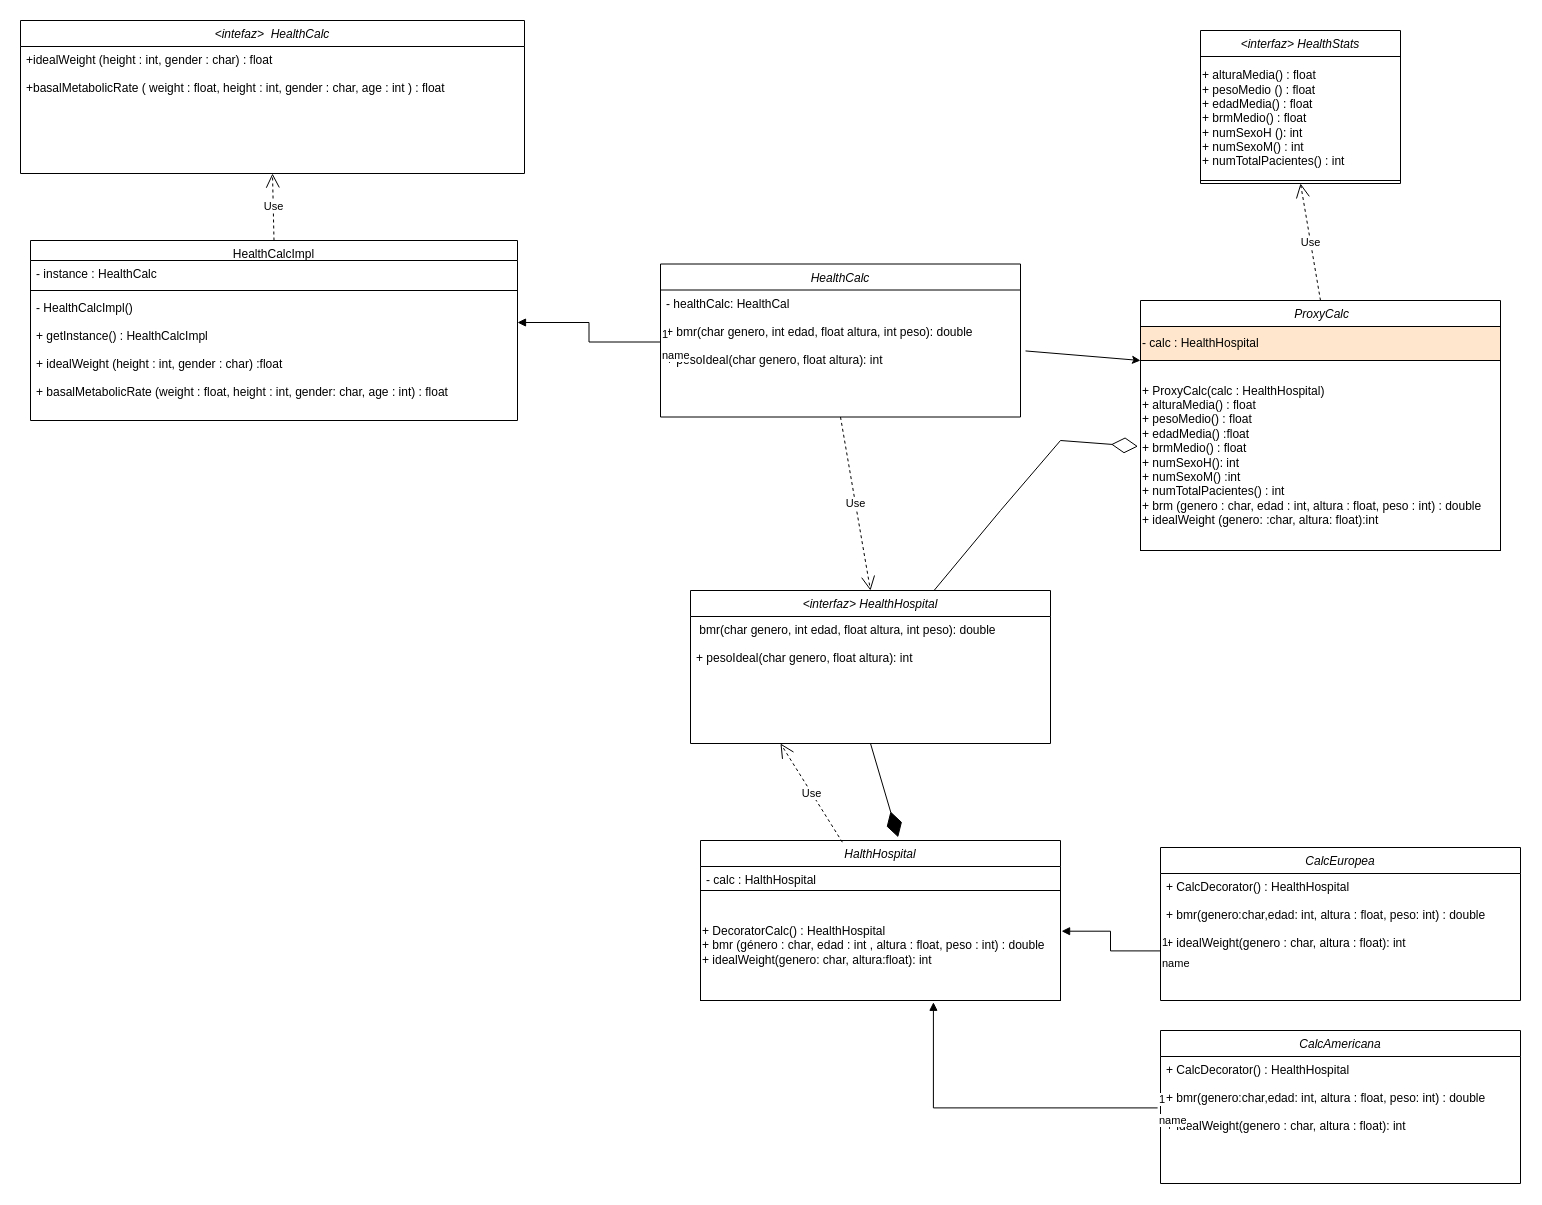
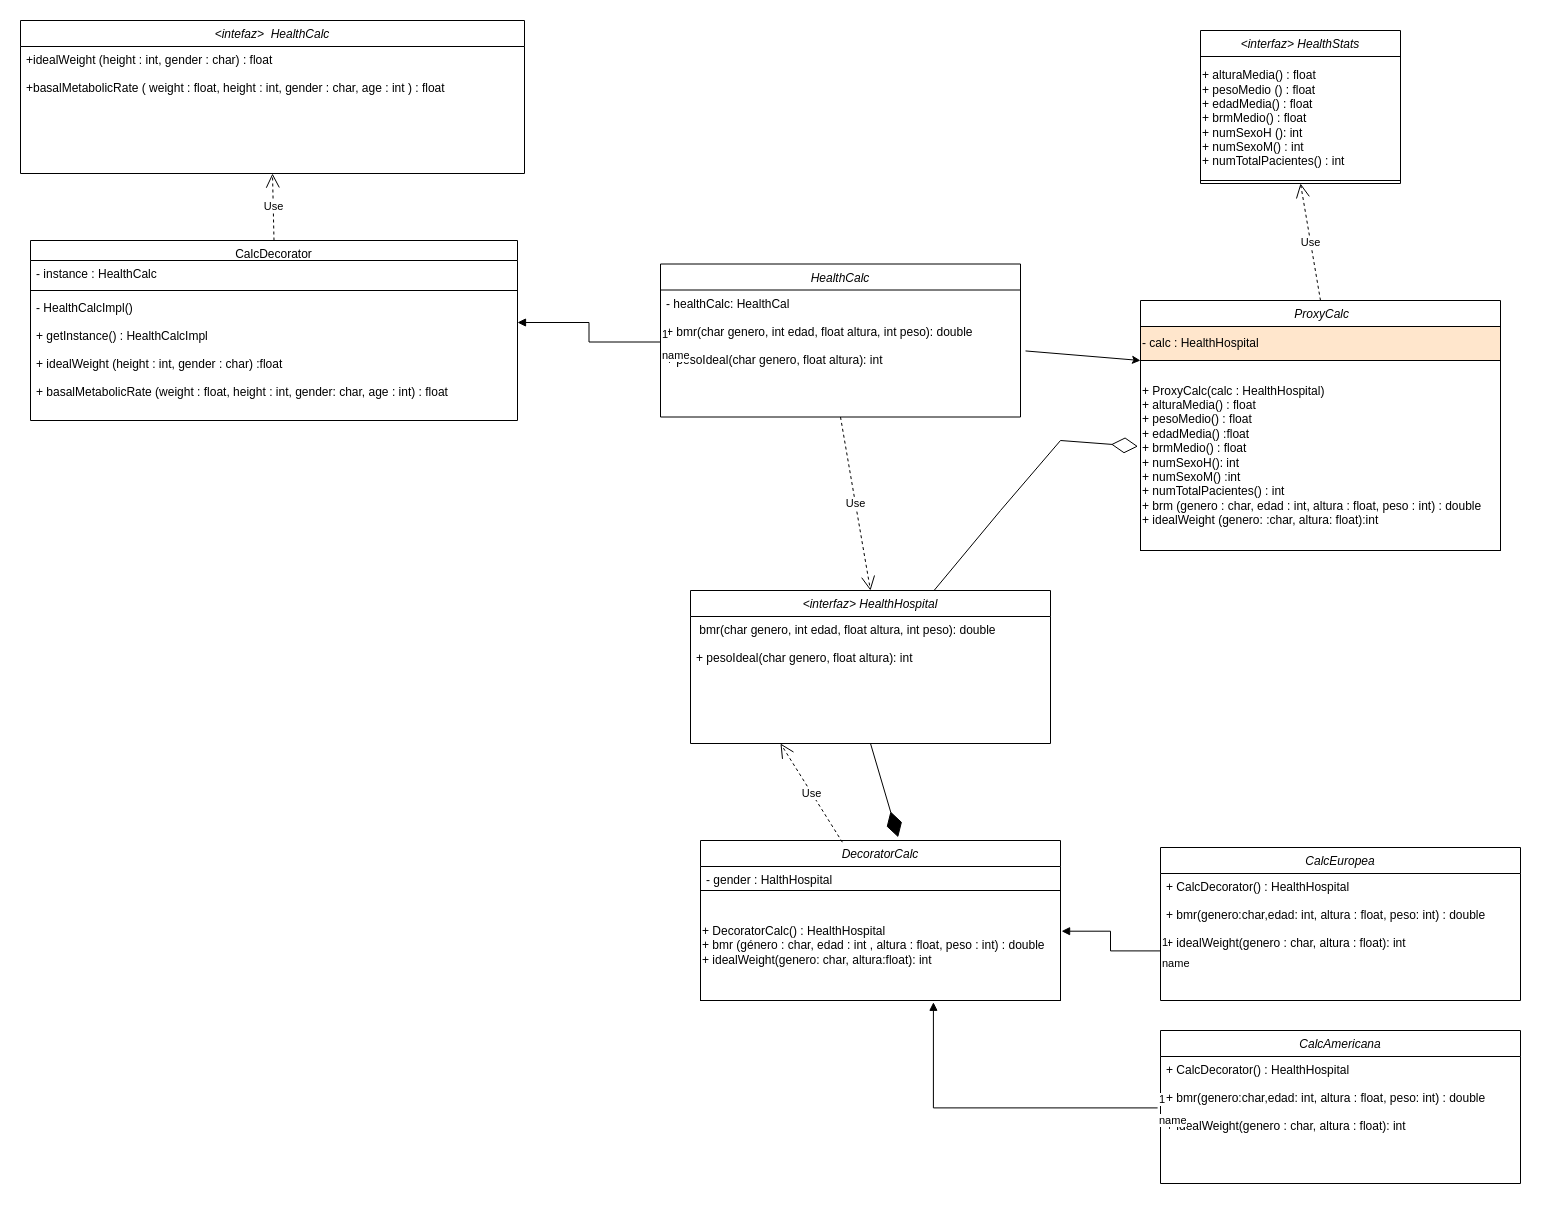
  <mxCell id="0" />
  <mxCell id="1" parent="0" />
  <mxCell id="2" value="&lt;intefaz&gt;  HealthCalc&#10;&#10;&#10;" style="swimlane;fontStyle=2;align=center;verticalAlign=top;childLayout=stackLayout;horizontal=1;startSize=26;horizontalStack=0;resizeParent=1;resizeLast=0;collapsible=1;marginBottom=0;rounded=0;shadow=0;strokeWidth=1;" parent="1" vertex="1"><mxGeometry x="20" y="20" width="504" height="153" as="geometry"><mxRectangle x="140" y="70" width="160" height="26" as="alternateBounds" /></mxGeometry></mxCell>
  <mxCell id="3" value="+idealWeight (height : int, gender : char) : float &#10;&#10;+basalMetabolicRate ( weight : float, height : int, gender : char, age : int ) : float" style="text;align=left;verticalAlign=top;spacingLeft=4;spacingRight=4;overflow=hidden;rotatable=0;points=[[0,0.5],[1,0.5]];portConstraint=eastwest;" parent="2" vertex="1"><mxGeometry y="26" width="504" height="60" as="geometry" /></mxCell>
- <mxCell id="4" value="HealthCalcImpl" style="swimlane;fontStyle=0;align=center;verticalAlign=top;childLayout=stackLayout;horizontal=1;startSize=20;horizontalStack=0;resizeParent=1;resizeLast=0;collapsible=1;marginBottom=0;rounded=0;shadow=0;strokeWidth=1;" parent="1" vertex="1"><mxGeometry x="30" y="240" width="487" height="180" as="geometry"><mxRectangle x="130" y="380" width="160" height="26" as="alternateBounds" /></mxGeometry></mxCell>
+ <mxCell id="4" value="CalcDecorator" style="swimlane;fontStyle=0;align=center;verticalAlign=top;childLayout=stackLayout;horizontal=1;startSize=20;horizontalStack=0;resizeParent=1;resizeLast=0;collapsible=1;marginBottom=0;rounded=0;shadow=0;strokeWidth=1;" parent="1" vertex="1"><mxGeometry x="30" y="240" width="487" height="180" as="geometry"><mxRectangle x="130" y="380" width="160" height="26" as="alternateBounds" /></mxGeometry></mxCell>
  <mxCell id="5" value="- instance : HealthCalc" style="text;align=left;verticalAlign=top;spacingLeft=4;spacingRight=4;overflow=hidden;rotatable=0;points=[[0,0.5],[1,0.5]];portConstraint=eastwest;" parent="4" vertex="1"><mxGeometry y="20" width="487" height="26" as="geometry" /></mxCell>
  <mxCell id="6" value="" style="line;html=1;strokeWidth=1;align=left;verticalAlign=middle;spacingTop=-1;spacingLeft=3;spacingRight=3;rotatable=0;labelPosition=right;points=[];portConstraint=eastwest;" parent="4" vertex="1"><mxGeometry y="46" width="487" height="8" as="geometry" /></mxCell>
  <mxCell id="7" value="- HealthCalcImpl()&#10;&#10;+ getInstance() : HealthCalcImpl&#10;" style="text;align=left;verticalAlign=top;spacingLeft=4;spacingRight=4;overflow=hidden;rotatable=0;points=[[0,0.5],[1,0.5]];portConstraint=eastwest;fontStyle=0" parent="4" vertex="1"><mxGeometry y="54" width="487" height="56" as="geometry" /></mxCell>
  <mxCell id="8" value="+ idealWeight (height : int, gender : char) :float&#10;&#10;+ basalMetabolicRate (weight : float, height : int, gender: char, age : int) : float&#10;&#10;" style="text;align=left;verticalAlign=top;spacingLeft=4;spacingRight=4;overflow=hidden;rotatable=0;points=[[0,0.5],[1,0.5]];portConstraint=eastwest;" parent="4" vertex="1"><mxGeometry y="110" width="487" height="54" as="geometry" /></mxCell>
  <mxCell id="9" value="&lt;interfaz&gt; HealthHospital" style="swimlane;fontStyle=2;align=center;verticalAlign=top;childLayout=stackLayout;horizontal=1;startSize=26;horizontalStack=0;resizeParent=1;resizeLast=0;collapsible=1;marginBottom=0;rounded=0;shadow=0;strokeWidth=1;" vertex="1" parent="1"><mxGeometry x="690" y="590" width="360" height="153" as="geometry"><mxRectangle x="140" y="70" width="160" height="26" as="alternateBounds" /></mxGeometry></mxCell>
  <mxCell id="10" value=" bmr(char genero, int edad, float altura, int peso): double &#10;&#10;+ pesoIdeal(char genero, float altura): int " style="text;align=left;verticalAlign=top;spacingLeft=4;spacingRight=4;overflow=hidden;rotatable=0;points=[[0,0.5],[1,0.5]];portConstraint=eastwest;" vertex="1" parent="9"><mxGeometry y="26" width="360" height="60" as="geometry" /></mxCell>
  <mxCell id="11" value="HealthCalc" style="swimlane;fontStyle=2;align=center;verticalAlign=top;childLayout=stackLayout;horizontal=1;startSize=26;horizontalStack=0;resizeParent=1;resizeLast=0;collapsible=1;marginBottom=0;rounded=0;shadow=0;strokeWidth=1;" vertex="1" parent="1"><mxGeometry x="660" y="263.5" width="360" height="153" as="geometry"><mxRectangle x="140" y="70" width="160" height="26" as="alternateBounds" /></mxGeometry></mxCell>
  <mxCell id="12" value="- healthCalc: HealthCal&#10;&#10;+ bmr(char genero, int edad, float altura, int peso): double &#10;&#10;+ pesoIdeal(char genero, float altura): int &#10;" style="text;align=left;verticalAlign=top;spacingLeft=4;spacingRight=4;overflow=hidden;rotatable=0;points=[[0,0.5],[1,0.5]];portConstraint=eastwest;" vertex="1" parent="11"><mxGeometry y="26" width="360" height="104" as="geometry" /></mxCell>
  <mxCell id="13" style="edgeStyle=none;rounded=0;orthogonalLoop=1;jettySize=auto;html=1;entryX=0.5;entryY=0;entryDx=0;entryDy=0;" edge="1" parent="1" source="4" target="4"><mxGeometry relative="1" as="geometry" /></mxCell>
  <mxCell id="14" value="Use" style="endArrow=open;endSize=12;dashed=1;html=1;rounded=0;entryX=0.5;entryY=1;entryDx=0;entryDy=0;exitX=0.5;exitY=0;exitDx=0;exitDy=0;" edge="1" parent="1" source="4" target="2"><mxGeometry width="160" relative="1" as="geometry"><mxPoint x="490" y="350" as="sourcePoint" /><mxPoint x="650" y="350" as="targetPoint" /></mxGeometry></mxCell>
  <mxCell id="15" value="name" style="endArrow=block;endFill=1;html=1;edgeStyle=orthogonalEdgeStyle;align=left;verticalAlign=top;rounded=0;entryX=1;entryY=0.5;entryDx=0;entryDy=0;exitX=0;exitY=0.5;exitDx=0;exitDy=0;" edge="1" parent="1" source="12" target="7"><mxGeometry x="-1" relative="1" as="geometry"><mxPoint x="500" y="470" as="sourcePoint" /><mxPoint x="660" y="470" as="targetPoint" /></mxGeometry></mxCell>
  <mxCell id="16" value="1" style="edgeLabel;resizable=0;html=1;align=left;verticalAlign=bottom;" connectable="0" vertex="1" parent="15"><mxGeometry x="-1" relative="1" as="geometry" /></mxCell>
  <mxCell id="17" value="Use" style="endArrow=open;endSize=12;dashed=1;html=1;rounded=0;exitX=0.5;exitY=1;exitDx=0;exitDy=0;entryX=0.5;entryY=0;entryDx=0;entryDy=0;" edge="1" parent="1" source="11" target="9"><mxGeometry width="160" relative="1" as="geometry"><mxPoint x="800" y="580" as="sourcePoint" /><mxPoint x="760" y="430" as="targetPoint" /></mxGeometry></mxCell>
  <mxCell id="18" value="&lt;interfaz&gt; HealthStats" style="swimlane;fontStyle=2;align=center;verticalAlign=top;childLayout=stackLayout;horizontal=1;startSize=26;horizontalStack=0;resizeParent=1;resizeLast=0;collapsible=1;marginBottom=0;rounded=0;shadow=0;strokeWidth=1;" vertex="1" parent="1"><mxGeometry x="1200" y="30" width="200" height="153" as="geometry"><mxRectangle x="140" y="70" width="160" height="26" as="alternateBounds" /></mxGeometry></mxCell>
  <mxCell id="19" value="+ alturaMedia() : float&lt;div&gt;+ pesoMedio () : float&lt;/div&gt;&lt;div&gt;+ edadMedia() : float&lt;/div&gt;&lt;div&gt;+ brmMedio() : float&lt;/div&gt;&lt;div&gt;+ numSexoH (): int&lt;/div&gt;&lt;div&gt;+ numSexoM() : int&lt;/div&gt;&lt;div&gt;+ numTotalPacientes() : int&lt;/div&gt;" style="whiteSpace=wrap;html=1;align=left;" vertex="1" parent="18"><mxGeometry y="26" width="200" height="124" as="geometry" /></mxCell>
  <mxCell id="20" value="Use" style="endArrow=open;endSize=12;dashed=1;html=1;rounded=0;entryX=0.5;entryY=1;entryDx=0;entryDy=0;exitX=0.5;exitY=0;exitDx=0;exitDy=0;" edge="1" parent="1" source="21" target="18"><mxGeometry width="160" relative="1" as="geometry"><mxPoint x="1080" y="380" as="sourcePoint" /><mxPoint x="1240" y="380" as="targetPoint" /></mxGeometry></mxCell>
  <mxCell id="21" value=" ProxyCalc" style="swimlane;fontStyle=2;align=center;verticalAlign=top;childLayout=stackLayout;horizontal=1;startSize=26;horizontalStack=0;resizeParent=1;resizeLast=0;collapsible=1;marginBottom=0;rounded=0;shadow=0;strokeWidth=1;" vertex="1" parent="1"><mxGeometry x="1140" y="300" width="360" height="250" as="geometry"><mxRectangle x="140" y="70" width="160" height="26" as="alternateBounds" /></mxGeometry></mxCell>
  <mxCell id="22" value="- calc : HealthHospital" style="whiteSpace=wrap;html=1;align=left;fillColor=#ffe6cc;" vertex="1" parent="21"><mxGeometry y="26" width="360" height="34" as="geometry" /></mxCell>
  <mxCell id="23" value="+ ProxyCalc(calc : HealthHospital)&lt;div&gt;+ alturaMedia() : float&lt;/div&gt;&lt;div&gt;+ pesoMedio() : float&lt;/div&gt;&lt;div&gt;+ edadMedia() :float&lt;/div&gt;&lt;div&gt;+ brmMedio() : float&lt;/div&gt;&lt;div&gt;+ numSexoH(): int&lt;/div&gt;&lt;div&gt;+ numSexoM() :int&lt;/div&gt;&lt;div&gt;+ numTotalPacientes() : int&lt;/div&gt;&lt;div&gt;+ brm (genero : char, edad : int, altura : float, peso : int) : double&lt;/div&gt;&lt;div&gt;+ idealWeight (genero: :char, altura: float):int&lt;/div&gt;" style="whiteSpace=wrap;html=1;align=left;" vertex="1" parent="21"><mxGeometry y="60" width="360" height="190" as="geometry" /></mxCell>
  <mxCell id="24" style="edgeStyle=none;rounded=0;orthogonalLoop=1;jettySize=auto;html=1;exitX=0.25;exitY=0;exitDx=0;exitDy=0;" edge="1" parent="1" source="21" target="21"><mxGeometry relative="1" as="geometry" /></mxCell>
  <mxCell id="25" value="" style="endArrow=classic;html=1;rounded=0;exitX=1.014;exitY=0.586;exitDx=0;exitDy=0;exitPerimeter=0;entryX=0;entryY=0;entryDx=0;entryDy=0;" edge="1" parent="1" source="12" target="23"><mxGeometry width="50" height="50" relative="1" as="geometry"><mxPoint x="1060" y="290" as="sourcePoint" /><mxPoint x="1110" y="240" as="targetPoint" /></mxGeometry></mxCell>
  <mxCell id="26" value="" style="endArrow=diamondThin;endFill=0;endSize=24;html=1;rounded=0;entryX=-0.007;entryY=0.452;entryDx=0;entryDy=0;entryPerimeter=0;" edge="1" parent="1" source="9" target="23"><mxGeometry width="160" relative="1" as="geometry"><mxPoint x="1020" y="180" as="sourcePoint" /><mxPoint x="1190" y="330" as="targetPoint" /><Array as="points"><mxPoint x="1000" y="510" /><mxPoint x="1060" y="440" /></Array></mxGeometry></mxCell>
- <mxCell id="27" value="HalthHospital" style="swimlane;fontStyle=2;align=center;verticalAlign=top;childLayout=stackLayout;horizontal=1;startSize=26;horizontalStack=0;resizeParent=1;resizeLast=0;collapsible=1;marginBottom=0;rounded=0;shadow=0;strokeWidth=1;" vertex="1" parent="1"><mxGeometry x="700" y="840" width="360" height="153" as="geometry"><mxRectangle x="140" y="70" width="160" height="26" as="alternateBounds" /></mxGeometry></mxCell>
- <mxCell id="28" value="- calc : HalthHospital" style="text;align=left;verticalAlign=top;spacingLeft=4;spacingRight=4;overflow=hidden;rotatable=0;points=[[0,0.5],[1,0.5]];portConstraint=eastwest;" vertex="1" parent="27"><mxGeometry y="26" width="360" height="34" as="geometry" /></mxCell>
+ <mxCell id="27" value="DecoratorCalc" style="swimlane;fontStyle=2;align=center;verticalAlign=top;childLayout=stackLayout;horizontal=1;startSize=26;horizontalStack=0;resizeParent=1;resizeLast=0;collapsible=1;marginBottom=0;rounded=0;shadow=0;strokeWidth=1;" vertex="1" parent="1"><mxGeometry x="700" y="840" width="360" height="153" as="geometry"><mxRectangle x="140" y="70" width="160" height="26" as="alternateBounds" /></mxGeometry></mxCell>
+ <mxCell id="28" value="- gender : HalthHospital" style="text;align=left;verticalAlign=top;spacingLeft=4;spacingRight=4;overflow=hidden;rotatable=0;points=[[0,0.5],[1,0.5]];portConstraint=eastwest;" vertex="1" parent="27"><mxGeometry y="26" width="360" height="34" as="geometry" /></mxCell>
  <mxCell id="29" value="Text" style="text;html=1;align=center;verticalAlign=middle;resizable=0;points=[];autosize=1;strokeColor=none;fillColor=none;" vertex="1" parent="1"><mxGeometry x="735" y="918" width="50" height="30" as="geometry" /></mxCell>
  <mxCell id="30" value="+ DecoratorCalc() : HealthHospital&lt;div&gt;+ bmr (género : char, edad : int , altura : float, peso : int) : double&lt;/div&gt;&lt;div&gt;+ idealWeight(genero: char, altura:float): int&lt;/div&gt;" style="whiteSpace=wrap;html=1;align=left;" vertex="1" parent="1"><mxGeometry x="700" y="890" width="360" height="110" as="geometry" /></mxCell>
  <mxCell id="31" value="Use" style="endArrow=open;endSize=12;dashed=1;html=1;rounded=0;entryX=0.25;entryY=1;entryDx=0;entryDy=0;exitX=0.394;exitY=0.011;exitDx=0;exitDy=0;exitPerimeter=0;" edge="1" parent="1" source="27" target="9"><mxGeometry width="160" relative="1" as="geometry"><mxPoint x="790" y="840" as="sourcePoint" /><mxPoint x="950" y="890" as="targetPoint" /></mxGeometry></mxCell>
  <mxCell id="32" value="" style="endArrow=diamondThin;endFill=1;endSize=24;html=1;rounded=0;entryX=0.549;entryY=-0.021;entryDx=0;entryDy=0;entryPerimeter=0;exitX=0.5;exitY=1;exitDx=0;exitDy=0;" edge="1" parent="1" source="9" target="27"><mxGeometry width="160" relative="1" as="geometry"><mxPoint x="790" y="680" as="sourcePoint" /><mxPoint x="950" y="680" as="targetPoint" /></mxGeometry></mxCell>
  <mxCell id="33" value="CalcEuropea" style="swimlane;fontStyle=2;align=center;verticalAlign=top;childLayout=stackLayout;horizontal=1;startSize=26;horizontalStack=0;resizeParent=1;resizeLast=0;collapsible=1;marginBottom=0;rounded=0;shadow=0;strokeWidth=1;" vertex="1" parent="1"><mxGeometry x="1160" y="847" width="360" height="153" as="geometry"><mxRectangle x="140" y="70" width="160" height="26" as="alternateBounds" /></mxGeometry></mxCell>
  <mxCell id="34" value="+ CalcDecorator() : HealthHospital&#10;&#10;+ bmr(genero:char,edad: int, altura : float, peso: int) : double&#10;&#10;+ idealWeight(genero : char, altura : float): int" style="text;align=left;verticalAlign=top;spacingLeft=4;spacingRight=4;overflow=hidden;rotatable=0;points=[[0,0.5],[1,0.5]];portConstraint=eastwest;" vertex="1" parent="33"><mxGeometry y="26" width="360" height="114" as="geometry" /></mxCell>
  <mxCell id="35" value="CalcAmericana" style="swimlane;fontStyle=2;align=center;verticalAlign=top;childLayout=stackLayout;horizontal=1;startSize=26;horizontalStack=0;resizeParent=1;resizeLast=0;collapsible=1;marginBottom=0;rounded=0;shadow=0;strokeWidth=1;" vertex="1" parent="1"><mxGeometry x="1160" y="1030" width="360" height="153" as="geometry"><mxRectangle x="140" y="70" width="160" height="26" as="alternateBounds" /></mxGeometry></mxCell>
  <mxCell id="36" value="+ CalcDecorator() : HealthHospital&#10;&#10;+ bmr(genero:char,edad: int, altura : float, peso: int) : double&#10;&#10;+ idealWeight(genero : char, altura : float): int" style="text;align=left;verticalAlign=top;spacingLeft=4;spacingRight=4;overflow=hidden;rotatable=0;points=[[0,0.5],[1,0.5]];portConstraint=eastwest;" vertex="1" parent="35"><mxGeometry y="26" width="360" height="114" as="geometry" /></mxCell>
  <mxCell id="37" value="name" style="endArrow=block;endFill=1;html=1;edgeStyle=orthogonalEdgeStyle;align=left;verticalAlign=top;rounded=0;entryX=0.647;entryY=1.016;entryDx=0;entryDy=0;entryPerimeter=0;exitX=-0.008;exitY=0.451;exitDx=0;exitDy=0;exitPerimeter=0;" edge="1" parent="1" source="36" target="30"><mxGeometry x="-1" relative="1" as="geometry"><mxPoint x="1150" y="1080" as="sourcePoint" /><mxPoint x="1310" y="1080" as="targetPoint" /></mxGeometry></mxCell>
  <mxCell id="38" value="1" style="edgeLabel;resizable=0;html=1;align=left;verticalAlign=bottom;" connectable="0" vertex="1" parent="37"><mxGeometry x="-1" relative="1" as="geometry" /></mxCell>
  <mxCell id="39" value="name" style="endArrow=block;endFill=1;html=1;edgeStyle=orthogonalEdgeStyle;align=left;verticalAlign=top;rounded=0;entryX=1.003;entryY=0.37;entryDx=0;entryDy=0;entryPerimeter=0;exitX=-0.001;exitY=0.679;exitDx=0;exitDy=0;exitPerimeter=0;" edge="1" parent="1" source="34" target="30"><mxGeometry x="-1" relative="1" as="geometry"><mxPoint x="1184" y="955" as="sourcePoint" /><mxPoint x="960" y="850" as="targetPoint" /></mxGeometry></mxCell>
  <mxCell id="40" value="1" style="edgeLabel;resizable=0;html=1;align=left;verticalAlign=bottom;" connectable="0" vertex="1" parent="39"><mxGeometry x="-1" relative="1" as="geometry" /></mxCell>
